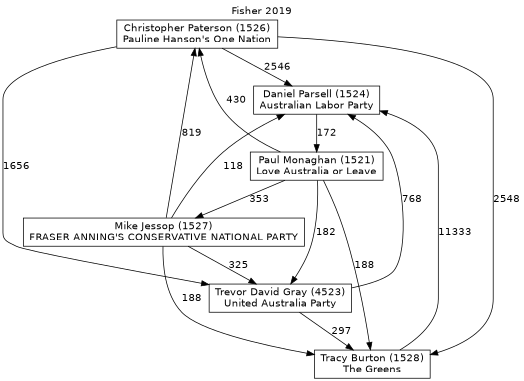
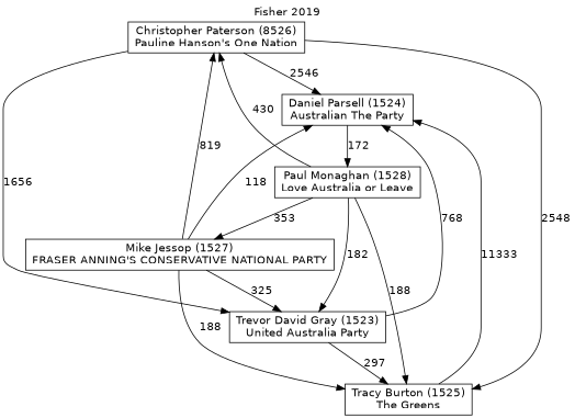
  digraph {
    fontname="DejaVu Sans"
    label="Fisher 2019"
    labelloc=t
    mclimit=10
    node [fontname="DejaVu Sans" shape=box]
    edge [fontname="DejaVu Sans"]
-   n1 [label="Christopher Paterson (1526)\nPauline Hanson's One Nation"]
-   n2 [label="Daniel Parsell (1524)\nAustralian Labor Party"]
-   n3 [label="Tracy Burton (1528)\nThe Greens"]
-   n4 [label="Trevor David Gray (4523)\nUnited Australia Party"]
-   n5 [label="Paul Monaghan (1521)\nLove Australia or Leave"]
+   n1 [label="Christopher Paterson (8526)\nPauline Hanson's One Nation"]
+   n2 [label="Daniel Parsell (1524)\nAustralian The Party"]
+   n3 [label="Tracy Burton (1525)\nThe Greens"]
+   n4 [label="Trevor David Gray (1523)\nUnited Australia Party"]
+   n5 [label="Paul Monaghan (1528)\nLove Australia or Leave"]
    n6 [label="Mike Jessop (1527)\nFRASER ANNING'S CONSERVATIVE NATIONAL PARTY"]
    n1 -> n2 [label=2546]
    n1 -> n3 [label=2548]
    n1 -> n4 [label=1656]
    n2 -> n5 [label=172]
    n3 -> n2 [label=11333]
    n4 -> n2 [label=768]
    n4 -> n3 [label=297]
    n5 -> n1 [label=430]
    n5 -> n3 [label=188]
    n5 -> n4 [label=182]
    n5 -> n6 [label=353]
    n6 -> n1 [label=819]
    n6 -> n2 [label=118]
    n6 -> n3 [label=188]
    n6 -> n4 [label=325]
  }
